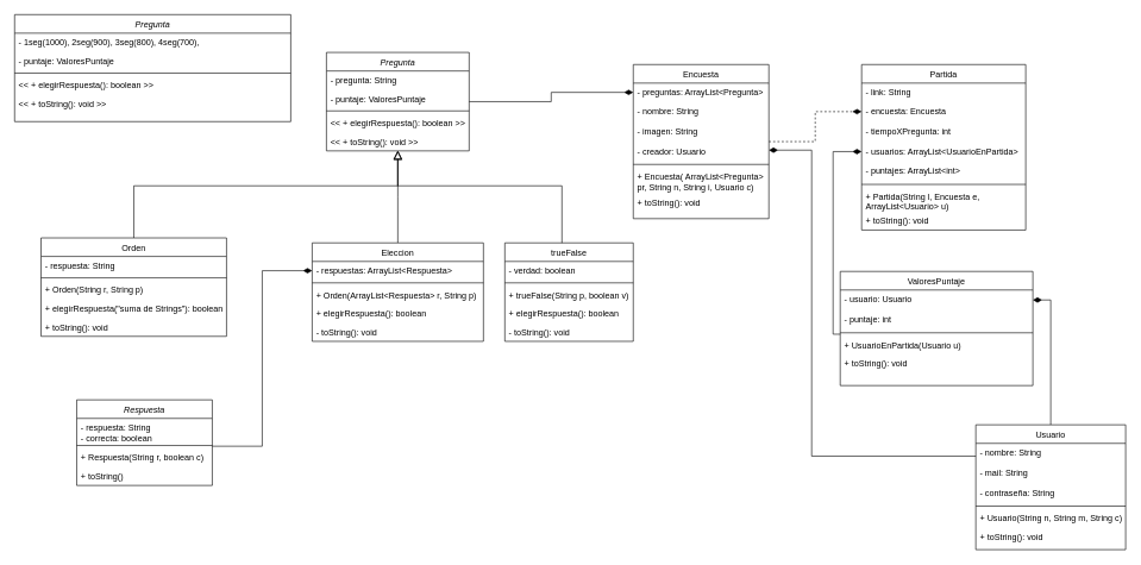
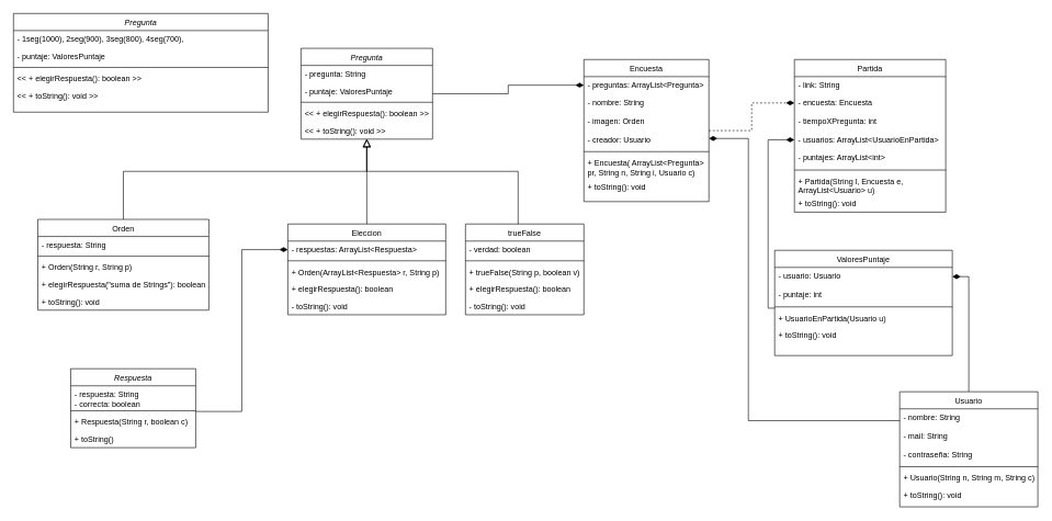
  <mxCell id="0" />
  <mxCell id="1" parent="0" />
  <mxCell id="2" style="edgeStyle=orthogonalEdgeStyle;rounded=0;orthogonalLoop=1;jettySize=auto;html=1;entryX=0;entryY=0.5;entryDx=0;entryDy=0;endArrow=diamondThin;endFill=1;endSize=10;" edge="1" parent="1" source="3" target="19"><mxGeometry relative="1" as="geometry" /></mxCell>
  <mxCell id="3" value="Pregunta" style="swimlane;fontStyle=2;align=center;verticalAlign=top;childLayout=stackLayout;horizontal=1;startSize=26;horizontalStack=0;resizeParent=1;resizeLast=0;collapsible=1;marginBottom=0;rounded=0;shadow=0;strokeWidth=1;" parent="1" vertex="1"><mxGeometry x="457" y="73" width="200" height="138" as="geometry"><mxRectangle x="230" y="140" width="160" height="26" as="alternateBounds" /></mxGeometry></mxCell>
  <mxCell id="4" value="- pregunta: String" style="text;align=left;verticalAlign=top;spacingLeft=4;spacingRight=4;overflow=hidden;rotatable=0;points=[[0,0.5],[1,0.5]];portConstraint=eastwest;" parent="3" vertex="1"><mxGeometry y="26" width="200" height="26" as="geometry" /></mxCell>
  <mxCell id="5" value="- puntaje: ValoresPuntaje" style="text;align=left;verticalAlign=top;spacingLeft=4;spacingRight=4;overflow=hidden;rotatable=0;points=[[0,0.5],[1,0.5]];portConstraint=eastwest;" vertex="1" parent="3"><mxGeometry y="52" width="200" height="26" as="geometry" /></mxCell>
  <mxCell id="6" value="" style="line;html=1;strokeWidth=1;align=left;verticalAlign=middle;spacingTop=-1;spacingLeft=3;spacingRight=3;rotatable=0;labelPosition=right;points=[];portConstraint=eastwest;" parent="3" vertex="1"><mxGeometry y="78" width="200" height="8" as="geometry" /></mxCell>
  <mxCell id="7" value="&lt;&lt; + elegirRespuesta(): boolean &gt;&gt;" style="text;align=left;verticalAlign=top;spacingLeft=4;spacingRight=4;overflow=hidden;rotatable=0;points=[[0,0.5],[1,0.5]];portConstraint=eastwest;" parent="3" vertex="1"><mxGeometry y="86" width="200" height="26" as="geometry" /></mxCell>
  <mxCell id="8" value="&lt;&lt; + toString(): void &gt;&gt;" style="text;align=left;verticalAlign=top;spacingLeft=4;spacingRight=4;overflow=hidden;rotatable=0;points=[[0,0.5],[1,0.5]];portConstraint=eastwest;" parent="3" vertex="1"><mxGeometry y="112" width="200" height="26" as="geometry" /></mxCell>
  <mxCell id="9" value="trueFalse" style="swimlane;fontStyle=0;align=center;verticalAlign=top;childLayout=stackLayout;horizontal=1;startSize=26;horizontalStack=0;resizeParent=1;resizeLast=0;collapsible=1;marginBottom=0;rounded=0;shadow=0;strokeWidth=1;" parent="1" vertex="1"><mxGeometry x="707" y="340" width="180" height="138" as="geometry"><mxRectangle x="130" y="380" width="160" height="26" as="alternateBounds" /></mxGeometry></mxCell>
  <mxCell id="10" value="- verdad: boolean" style="text;align=left;verticalAlign=top;spacingLeft=4;spacingRight=4;overflow=hidden;rotatable=0;points=[[0,0.5],[1,0.5]];portConstraint=eastwest;" parent="9" vertex="1"><mxGeometry y="26" width="180" height="26" as="geometry" /></mxCell>
  <mxCell id="11" value="" style="line;html=1;strokeWidth=1;align=left;verticalAlign=middle;spacingTop=-1;spacingLeft=3;spacingRight=3;rotatable=0;labelPosition=right;points=[];portConstraint=eastwest;" parent="9" vertex="1"><mxGeometry y="52" width="180" height="8" as="geometry" /></mxCell>
  <mxCell id="12" value="+ trueFalse(String p, boolean v)" style="text;align=left;verticalAlign=top;spacingLeft=4;spacingRight=4;overflow=hidden;rotatable=0;points=[[0,0.5],[1,0.5]];portConstraint=eastwest;" vertex="1" parent="9"><mxGeometry y="60" width="180" height="26" as="geometry" /></mxCell>
  <mxCell id="13" value="+ elegirRespuesta(): boolean" style="text;align=left;verticalAlign=top;spacingLeft=4;spacingRight=4;overflow=hidden;rotatable=0;points=[[0,0.5],[1,0.5]];portConstraint=eastwest;" vertex="1" parent="9"><mxGeometry y="86" width="180" height="26" as="geometry" /></mxCell>
  <mxCell id="14" value="- toString(): void" style="text;align=left;verticalAlign=top;spacingLeft=4;spacingRight=4;overflow=hidden;rotatable=0;points=[[0,0.5],[1,0.5]];portConstraint=eastwest;" vertex="1" parent="9"><mxGeometry y="112" width="180" height="26" as="geometry" /></mxCell>
  <mxCell id="15" value="" style="endArrow=block;endSize=10;endFill=0;shadow=0;strokeWidth=1;rounded=0;edgeStyle=elbowEdgeStyle;elbow=vertical;" parent="1" target="3" edge="1"><mxGeometry width="160" relative="1" as="geometry"><mxPoint x="557" y="340" as="sourcePoint" /><mxPoint x="457" y="183" as="targetPoint" /></mxGeometry></mxCell>
  <mxCell id="16" value="" style="endArrow=block;endSize=10;endFill=0;shadow=0;strokeWidth=1;rounded=0;edgeStyle=elbowEdgeStyle;elbow=vertical;" parent="1" target="3" edge="1"><mxGeometry width="160" relative="1" as="geometry"><mxPoint x="787" y="340" as="sourcePoint" /><mxPoint x="567" y="251" as="targetPoint" /><Array as="points"><mxPoint x="667" y="260" /></Array></mxGeometry></mxCell>
  <mxCell id="17" style="edgeStyle=orthogonalEdgeStyle;rounded=0;orthogonalLoop=1;jettySize=auto;html=1;endArrow=diamondThin;endFill=1;endSize=10;dashed=1;" edge="1" parent="1" source="18" target="47"><mxGeometry relative="1" as="geometry" /></mxCell>
  <mxCell id="18" value="Encuesta" style="swimlane;fontStyle=0;align=center;verticalAlign=top;childLayout=stackLayout;horizontal=1;startSize=26;horizontalStack=0;resizeParent=1;resizeLast=0;collapsible=1;marginBottom=0;rounded=0;shadow=0;strokeWidth=1;" parent="1" vertex="1"><mxGeometry x="887" y="90" width="190" height="216" as="geometry"><mxRectangle x="550" y="140" width="160" height="26" as="alternateBounds" /></mxGeometry></mxCell>
  <mxCell id="19" value="- preguntas: ArrayList&lt;Pregunta&gt;" style="text;align=left;verticalAlign=top;spacingLeft=4;spacingRight=4;overflow=hidden;rotatable=0;points=[[0,0.5],[1,0.5]];portConstraint=eastwest;" parent="18" vertex="1"><mxGeometry y="26" width="190" height="26" as="geometry" /></mxCell>
  <mxCell id="20" value="- nombre: String" style="text;align=left;verticalAlign=top;spacingLeft=4;spacingRight=4;overflow=hidden;rotatable=0;points=[[0,0.5],[1,0.5]];portConstraint=eastwest;rounded=0;shadow=0;html=0;" parent="18" vertex="1"><mxGeometry y="52" width="190" height="28" as="geometry" /></mxCell>
- <mxCell id="21" value="- imagen: String" style="text;align=left;verticalAlign=top;spacingLeft=4;spacingRight=4;overflow=hidden;rotatable=0;points=[[0,0.5],[1,0.5]];portConstraint=eastwest;rounded=0;shadow=0;html=0;" vertex="1" parent="18"><mxGeometry y="80" width="190" height="28" as="geometry" /></mxCell>
+ <mxCell id="21" value="- imagen: Orden" style="text;align=left;verticalAlign=top;spacingLeft=4;spacingRight=4;overflow=hidden;rotatable=0;points=[[0,0.5],[1,0.5]];portConstraint=eastwest;rounded=0;shadow=0;html=0;" vertex="1" parent="18"><mxGeometry y="80" width="190" height="28" as="geometry" /></mxCell>
  <mxCell id="22" value="- creador: Usuario" style="text;align=left;verticalAlign=top;spacingLeft=4;spacingRight=4;overflow=hidden;rotatable=0;points=[[0,0.5],[1,0.5]];portConstraint=eastwest;rounded=0;shadow=0;html=0;" vertex="1" parent="18"><mxGeometry y="108" width="190" height="28" as="geometry" /></mxCell>
  <mxCell id="23" value="" style="line;html=1;strokeWidth=1;align=left;verticalAlign=middle;spacingTop=-1;spacingLeft=3;spacingRight=3;rotatable=0;labelPosition=right;points=[];portConstraint=eastwest;" parent="18" vertex="1"><mxGeometry y="136" width="190" height="8" as="geometry" /></mxCell>
  <mxCell id="24" value="+ Encuesta( ArrayList&lt;Pregunta&gt; &#10;pr, String n, String i, Usuario c)" style="text;align=left;verticalAlign=top;spacingLeft=4;spacingRight=4;overflow=hidden;rotatable=0;points=[[0,0.5],[1,0.5]];portConstraint=eastwest;" parent="18" vertex="1"><mxGeometry y="144" width="190" height="36" as="geometry" /></mxCell>
  <mxCell id="25" value="+ toString(): void" style="text;align=left;verticalAlign=top;spacingLeft=4;spacingRight=4;overflow=hidden;rotatable=0;points=[[0,0.5],[1,0.5]];portConstraint=eastwest;" parent="18" vertex="1"><mxGeometry y="180" width="190" height="26" as="geometry" /></mxCell>
  <mxCell id="26" style="edgeStyle=orthogonalEdgeStyle;rounded=0;orthogonalLoop=1;jettySize=auto;html=1;endArrow=block;endFill=0;endSize=9;" parent="1" source="27" target="3" edge="1"><mxGeometry relative="1" as="geometry"><Array as="points"><mxPoint x="187" y="260" /><mxPoint x="557" y="260" /></Array></mxGeometry></mxCell>
  <mxCell id="27" value="Orden" style="swimlane;fontStyle=0;align=center;verticalAlign=top;childLayout=stackLayout;horizontal=1;startSize=26;horizontalStack=0;resizeParent=1;resizeLast=0;collapsible=1;marginBottom=0;rounded=0;shadow=0;strokeWidth=1;" parent="1" vertex="1"><mxGeometry x="57" y="333" width="260" height="138" as="geometry"><mxRectangle x="130" y="380" width="160" height="26" as="alternateBounds" /></mxGeometry></mxCell>
  <mxCell id="28" value="- respuesta: String" style="text;align=left;verticalAlign=top;spacingLeft=4;spacingRight=4;overflow=hidden;rotatable=0;points=[[0,0.5],[1,0.5]];portConstraint=eastwest;" parent="27" vertex="1"><mxGeometry y="26" width="260" height="26" as="geometry" /></mxCell>
  <mxCell id="29" value="" style="line;html=1;strokeWidth=1;align=left;verticalAlign=middle;spacingTop=-1;spacingLeft=3;spacingRight=3;rotatable=0;labelPosition=right;points=[];portConstraint=eastwest;" parent="27" vertex="1"><mxGeometry y="52" width="260" height="8" as="geometry" /></mxCell>
  <mxCell id="30" value="+ Orden(String r, String p)" style="text;align=left;verticalAlign=top;spacingLeft=4;spacingRight=4;overflow=hidden;rotatable=0;points=[[0,0.5],[1,0.5]];portConstraint=eastwest;" vertex="1" parent="27"><mxGeometry y="60" width="260" height="26" as="geometry" /></mxCell>
  <mxCell id="31" value="+ elegirRespuesta(&quot;suma de Strings&quot;): boolean" style="text;align=left;verticalAlign=top;spacingLeft=4;spacingRight=4;overflow=hidden;rotatable=0;points=[[0,0.5],[1,0.5]];portConstraint=eastwest;" vertex="1" parent="27"><mxGeometry y="86" width="260" height="26" as="geometry" /></mxCell>
  <mxCell id="32" value="+ toString(): void" style="text;align=left;verticalAlign=top;spacingLeft=4;spacingRight=4;overflow=hidden;rotatable=0;points=[[0,0.5],[1,0.5]];portConstraint=eastwest;" vertex="1" parent="27"><mxGeometry y="112" width="260" height="26" as="geometry" /></mxCell>
  <mxCell id="33" style="edgeStyle=orthogonalEdgeStyle;rounded=0;orthogonalLoop=1;jettySize=auto;html=1;endArrow=diamondThin;endFill=1;endSize=10;" edge="1" parent="1" source="34" target="40"><mxGeometry relative="1" as="geometry"><mxPoint x="447" y="379" as="targetPoint" /><Array as="points"><mxPoint x="367" y="625" /><mxPoint x="367" y="379" /></Array></mxGeometry></mxCell>
  <mxCell id="34" value="Respuesta" style="swimlane;fontStyle=2;align=center;verticalAlign=top;childLayout=stackLayout;horizontal=1;startSize=26;horizontalStack=0;resizeParent=1;resizeLast=0;collapsible=1;marginBottom=0;rounded=0;shadow=0;strokeWidth=1;" vertex="1" parent="1"><mxGeometry x="107" y="560" width="190" height="120" as="geometry"><mxRectangle x="230" y="140" width="160" height="26" as="alternateBounds" /></mxGeometry></mxCell>
  <mxCell id="35" value="- respuesta: String&#10;- correcta: boolean" style="text;align=left;verticalAlign=top;spacingLeft=4;spacingRight=4;overflow=hidden;rotatable=0;points=[[0,0.5],[1,0.5]];portConstraint=eastwest;" vertex="1" parent="34"><mxGeometry y="26" width="190" height="34" as="geometry" /></mxCell>
  <mxCell id="36" value="" style="line;html=1;strokeWidth=1;align=left;verticalAlign=middle;spacingTop=-1;spacingLeft=3;spacingRight=3;rotatable=0;labelPosition=right;points=[];portConstraint=eastwest;" vertex="1" parent="34"><mxGeometry y="60" width="190" height="8" as="geometry" /></mxCell>
  <mxCell id="37" value="+ Respuesta(String r, boolean c)" style="text;align=left;verticalAlign=top;spacingLeft=4;spacingRight=4;overflow=hidden;rotatable=0;points=[[0,0.5],[1,0.5]];portConstraint=eastwest;" vertex="1" parent="34"><mxGeometry y="68" width="190" height="26" as="geometry" /></mxCell>
  <mxCell id="38" value="+ toString()" style="text;align=left;verticalAlign=top;spacingLeft=4;spacingRight=4;overflow=hidden;rotatable=0;points=[[0,0.5],[1,0.5]];portConstraint=eastwest;" vertex="1" parent="34"><mxGeometry y="94" width="190" height="26" as="geometry" /></mxCell>
  <mxCell id="39" value="Eleccion" style="swimlane;fontStyle=0;align=center;verticalAlign=top;childLayout=stackLayout;horizontal=1;startSize=26;horizontalStack=0;resizeParent=1;resizeLast=0;collapsible=1;marginBottom=0;rounded=0;shadow=0;strokeWidth=1;" vertex="1" parent="1"><mxGeometry x="437" y="340" width="240" height="138" as="geometry"><mxRectangle x="340" y="380" width="170" height="26" as="alternateBounds" /></mxGeometry></mxCell>
  <mxCell id="40" value="- respuestas: ArrayList&lt;Respuesta&gt;" style="text;align=left;verticalAlign=top;spacingLeft=4;spacingRight=4;overflow=hidden;rotatable=0;points=[[0,0.5],[1,0.5]];portConstraint=eastwest;" vertex="1" parent="39"><mxGeometry y="26" width="240" height="26" as="geometry" /></mxCell>
  <mxCell id="41" value="" style="line;html=1;strokeWidth=1;align=left;verticalAlign=middle;spacingTop=-1;spacingLeft=3;spacingRight=3;rotatable=0;labelPosition=right;points=[];portConstraint=eastwest;" vertex="1" parent="39"><mxGeometry y="52" width="240" height="8" as="geometry" /></mxCell>
  <mxCell id="42" value="+ Orden(ArrayList&lt;Respuesta&gt; r, String p)" style="text;align=left;verticalAlign=top;spacingLeft=4;spacingRight=4;overflow=hidden;rotatable=0;points=[[0,0.5],[1,0.5]];portConstraint=eastwest;" vertex="1" parent="39"><mxGeometry y="60" width="240" height="26" as="geometry" /></mxCell>
  <mxCell id="43" value="+ elegirRespuesta(): boolean" style="text;align=left;verticalAlign=top;spacingLeft=4;spacingRight=4;overflow=hidden;rotatable=0;points=[[0,0.5],[1,0.5]];portConstraint=eastwest;" vertex="1" parent="39"><mxGeometry y="86" width="240" height="26" as="geometry" /></mxCell>
  <mxCell id="44" value="- toString(): void" style="text;align=left;verticalAlign=top;spacingLeft=4;spacingRight=4;overflow=hidden;rotatable=0;points=[[0,0.5],[1,0.5]];portConstraint=eastwest;" vertex="1" parent="39"><mxGeometry y="112" width="240" height="26" as="geometry" /></mxCell>
  <mxCell id="45" value="Partida" style="swimlane;fontStyle=0;align=center;verticalAlign=top;childLayout=stackLayout;horizontal=1;startSize=26;horizontalStack=0;resizeParent=1;resizeLast=0;collapsible=1;marginBottom=0;rounded=0;shadow=0;strokeWidth=1;" vertex="1" parent="1"><mxGeometry x="1207" y="90" width="230" height="232" as="geometry"><mxRectangle x="550" y="140" width="160" height="26" as="alternateBounds" /></mxGeometry></mxCell>
  <mxCell id="46" value="- link: String" style="text;align=left;verticalAlign=top;spacingLeft=4;spacingRight=4;overflow=hidden;rotatable=0;points=[[0,0.5],[1,0.5]];portConstraint=eastwest;" vertex="1" parent="45"><mxGeometry y="26" width="230" height="26" as="geometry" /></mxCell>
  <mxCell id="47" value="- encuesta: Encuesta" style="text;align=left;verticalAlign=top;spacingLeft=4;spacingRight=4;overflow=hidden;rotatable=0;points=[[0,0.5],[1,0.5]];portConstraint=eastwest;rounded=0;shadow=0;html=0;" vertex="1" parent="45"><mxGeometry y="52" width="230" height="28" as="geometry" /></mxCell>
  <mxCell id="48" value="- tiempoXPregunta: int" style="text;align=left;verticalAlign=top;spacingLeft=4;spacingRight=4;overflow=hidden;rotatable=0;points=[[0,0.5],[1,0.5]];portConstraint=eastwest;rounded=0;shadow=0;html=0;" vertex="1" parent="45"><mxGeometry y="80" width="230" height="28" as="geometry" /></mxCell>
  <mxCell id="49" value="- usuarios: ArrayList&lt;UsuarioEnPartida&gt;" style="text;align=left;verticalAlign=top;spacingLeft=4;spacingRight=4;overflow=hidden;rotatable=0;points=[[0,0.5],[1,0.5]];portConstraint=eastwest;rounded=0;shadow=0;html=0;" vertex="1" parent="45"><mxGeometry y="108" width="230" height="28" as="geometry" /></mxCell>
  <mxCell id="50" value="- puntajes: ArrayList&lt;int&gt;" style="text;align=left;verticalAlign=top;spacingLeft=4;spacingRight=4;overflow=hidden;rotatable=0;points=[[0,0.5],[1,0.5]];portConstraint=eastwest;rounded=0;shadow=0;html=0;" vertex="1" parent="45"><mxGeometry y="136" width="230" height="28" as="geometry" /></mxCell>
  <mxCell id="51" value="" style="line;html=1;strokeWidth=1;align=left;verticalAlign=middle;spacingTop=-1;spacingLeft=3;spacingRight=3;rotatable=0;labelPosition=right;points=[];portConstraint=eastwest;" vertex="1" parent="45"><mxGeometry y="164" width="230" height="8" as="geometry" /></mxCell>
  <mxCell id="52" value="+ Partida(String l, Encuesta e, &#10;ArrayList&lt;Usuario&gt; u)" style="text;align=left;verticalAlign=top;spacingLeft=4;spacingRight=4;overflow=hidden;rotatable=0;points=[[0,0.5],[1,0.5]];portConstraint=eastwest;" vertex="1" parent="45"><mxGeometry y="172" width="230" height="34" as="geometry" /></mxCell>
  <mxCell id="53" value="+ toString(): void" style="text;align=left;verticalAlign=top;spacingLeft=4;spacingRight=4;overflow=hidden;rotatable=0;points=[[0,0.5],[1,0.5]];portConstraint=eastwest;" vertex="1" parent="45"><mxGeometry y="206" width="230" height="26" as="geometry" /></mxCell>
  <mxCell id="54" style="edgeStyle=orthogonalEdgeStyle;rounded=0;orthogonalLoop=1;jettySize=auto;html=1;endArrow=diamondThin;endFill=1;endSize=10;startSize=10;" edge="1" parent="1" source="55" target="71"><mxGeometry relative="1" as="geometry" /></mxCell>
  <mxCell id="55" value="Usuario" style="swimlane;fontStyle=0;align=center;verticalAlign=top;childLayout=stackLayout;horizontal=1;startSize=26;horizontalStack=0;resizeParent=1;resizeLast=0;collapsible=1;marginBottom=0;rounded=0;shadow=0;strokeWidth=1;" vertex="1" parent="1"><mxGeometry x="1367" y="595" width="210" height="175" as="geometry"><mxRectangle x="550" y="140" width="160" height="26" as="alternateBounds" /></mxGeometry></mxCell>
  <mxCell id="56" value="- nombre: String" style="text;align=left;verticalAlign=top;spacingLeft=4;spacingRight=4;overflow=hidden;rotatable=0;points=[[0,0.5],[1,0.5]];portConstraint=eastwest;rounded=0;shadow=0;html=0;" vertex="1" parent="55"><mxGeometry y="26" width="210" height="28" as="geometry" /></mxCell>
  <mxCell id="57" value="- mail: String" style="text;align=left;verticalAlign=top;spacingLeft=4;spacingRight=4;overflow=hidden;rotatable=0;points=[[0,0.5],[1,0.5]];portConstraint=eastwest;rounded=0;shadow=0;html=0;" vertex="1" parent="55"><mxGeometry y="54" width="210" height="28" as="geometry" /></mxCell>
  <mxCell id="58" value="- contraseña: String" style="text;align=left;verticalAlign=top;spacingLeft=4;spacingRight=4;overflow=hidden;rotatable=0;points=[[0,0.5],[1,0.5]];portConstraint=eastwest;rounded=0;shadow=0;html=0;" vertex="1" parent="55"><mxGeometry y="82" width="210" height="28" as="geometry" /></mxCell>
  <mxCell id="59" value="" style="line;html=1;strokeWidth=1;align=left;verticalAlign=middle;spacingTop=-1;spacingLeft=3;spacingRight=3;rotatable=0;labelPosition=right;points=[];portConstraint=eastwest;" vertex="1" parent="55"><mxGeometry y="110" width="210" height="8" as="geometry" /></mxCell>
  <mxCell id="60" value="+ Usuario(String n, String m, String c)" style="text;align=left;verticalAlign=top;spacingLeft=4;spacingRight=4;overflow=hidden;rotatable=0;points=[[0,0.5],[1,0.5]];portConstraint=eastwest;" vertex="1" parent="55"><mxGeometry y="118" width="210" height="26" as="geometry" /></mxCell>
  <mxCell id="61" value="+ toString(): void" style="text;align=left;verticalAlign=top;spacingLeft=4;spacingRight=4;overflow=hidden;rotatable=0;points=[[0,0.5],[1,0.5]];portConstraint=eastwest;" vertex="1" parent="55"><mxGeometry y="144" width="210" height="26" as="geometry" /></mxCell>
  <mxCell id="62" style="edgeStyle=orthogonalEdgeStyle;rounded=0;orthogonalLoop=1;jettySize=auto;html=1;endArrow=diamondThin;endFill=1;endSize=10;" edge="1" parent="1" source="55" target="22"><mxGeometry relative="1" as="geometry"><mxPoint x="1317" y="639.077" as="sourcePoint" /><Array as="points"><mxPoint x="1137" y="639" /><mxPoint x="1137" y="210" /></Array></mxGeometry></mxCell>
  <mxCell id="63" value="Pregunta" style="swimlane;fontStyle=2;align=center;verticalAlign=top;childLayout=stackLayout;horizontal=1;startSize=26;horizontalStack=0;resizeParent=1;resizeLast=0;collapsible=1;marginBottom=0;rounded=0;shadow=0;strokeWidth=1;" vertex="1" parent="1"><mxGeometry x="20" y="20" width="387" height="150" as="geometry"><mxRectangle x="230" y="140" width="160" height="26" as="alternateBounds" /></mxGeometry></mxCell>
  <mxCell id="64" value="- 1seg(1000), 2seg(900), 3seg(800), 4seg(700), " style="text;align=left;verticalAlign=top;spacingLeft=4;spacingRight=4;overflow=hidden;rotatable=0;points=[[0,0.5],[1,0.5]];portConstraint=eastwest;" vertex="1" parent="63"><mxGeometry y="26" width="387" height="26" as="geometry" /></mxCell>
  <mxCell id="65" value="- puntaje: ValoresPuntaje" style="text;align=left;verticalAlign=top;spacingLeft=4;spacingRight=4;overflow=hidden;rotatable=0;points=[[0,0.5],[1,0.5]];portConstraint=eastwest;" vertex="1" parent="63"><mxGeometry y="52" width="387" height="26" as="geometry" /></mxCell>
  <mxCell id="66" value="" style="line;html=1;strokeWidth=1;align=left;verticalAlign=middle;spacingTop=-1;spacingLeft=3;spacingRight=3;rotatable=0;labelPosition=right;points=[];portConstraint=eastwest;" vertex="1" parent="63"><mxGeometry y="78" width="387" height="8" as="geometry" /></mxCell>
  <mxCell id="67" value="&lt;&lt; + elegirRespuesta(): boolean &gt;&gt;" style="text;align=left;verticalAlign=top;spacingLeft=4;spacingRight=4;overflow=hidden;rotatable=0;points=[[0,0.5],[1,0.5]];portConstraint=eastwest;" vertex="1" parent="63"><mxGeometry y="86" width="387" height="26" as="geometry" /></mxCell>
  <mxCell id="68" value="&lt;&lt; + toString(): void &gt;&gt;" style="text;align=left;verticalAlign=top;spacingLeft=4;spacingRight=4;overflow=hidden;rotatable=0;points=[[0,0.5],[1,0.5]];portConstraint=eastwest;" vertex="1" parent="63"><mxGeometry y="112" width="387" height="26" as="geometry" /></mxCell>
  <mxCell id="69" style="edgeStyle=orthogonalEdgeStyle;rounded=0;orthogonalLoop=1;jettySize=auto;html=1;entryX=0;entryY=0.5;entryDx=0;entryDy=0;endArrow=diamondThin;endFill=1;endSize=10;" edge="1" parent="1" source="70" target="49"><mxGeometry relative="1" as="geometry"><Array as="points"><mxPoint x="1167" y="468" /><mxPoint x="1167" y="212" /></Array></mxGeometry></mxCell>
  <mxCell id="70" value="ValoresPuntaje" style="swimlane;fontStyle=0;align=center;verticalAlign=top;childLayout=stackLayout;horizontal=1;startSize=26;horizontalStack=0;resizeParent=1;resizeLast=0;collapsible=1;marginBottom=0;rounded=0;shadow=0;strokeWidth=1;" vertex="1" parent="1"><mxGeometry x="1177" y="380" width="270" height="160" as="geometry"><mxRectangle x="550" y="140" width="160" height="26" as="alternateBounds" /></mxGeometry></mxCell>
  <mxCell id="71" value="- usuario: Usuario" style="text;align=left;verticalAlign=top;spacingLeft=4;spacingRight=4;overflow=hidden;rotatable=0;points=[[0,0.5],[1,0.5]];portConstraint=eastwest;rounded=0;shadow=0;html=0;" vertex="1" parent="70"><mxGeometry y="26" width="270" height="28" as="geometry" /></mxCell>
  <mxCell id="72" value="- puntaje: int" style="text;align=left;verticalAlign=top;spacingLeft=4;spacingRight=4;overflow=hidden;rotatable=0;points=[[0,0.5],[1,0.5]];portConstraint=eastwest;rounded=0;shadow=0;html=0;" vertex="1" parent="70"><mxGeometry y="54" width="270" height="28" as="geometry" /></mxCell>
  <mxCell id="73" value="" style="line;html=1;strokeWidth=1;align=left;verticalAlign=middle;spacingTop=-1;spacingLeft=3;spacingRight=3;rotatable=0;labelPosition=right;points=[];portConstraint=eastwest;" vertex="1" parent="70"><mxGeometry y="82" width="270" height="8" as="geometry" /></mxCell>
  <mxCell id="74" value="+ UsuarioEnPartida(Usuario u)" style="text;align=left;verticalAlign=top;spacingLeft=4;spacingRight=4;overflow=hidden;rotatable=0;points=[[0,0.5],[1,0.5]];portConstraint=eastwest;" vertex="1" parent="70"><mxGeometry y="90" width="270" height="26" as="geometry" /></mxCell>
  <mxCell id="75" value="+ toString(): void" style="text;align=left;verticalAlign=top;spacingLeft=4;spacingRight=4;overflow=hidden;rotatable=0;points=[[0,0.5],[1,0.5]];portConstraint=eastwest;" vertex="1" parent="70"><mxGeometry y="116" width="270" height="26" as="geometry" /></mxCell>
